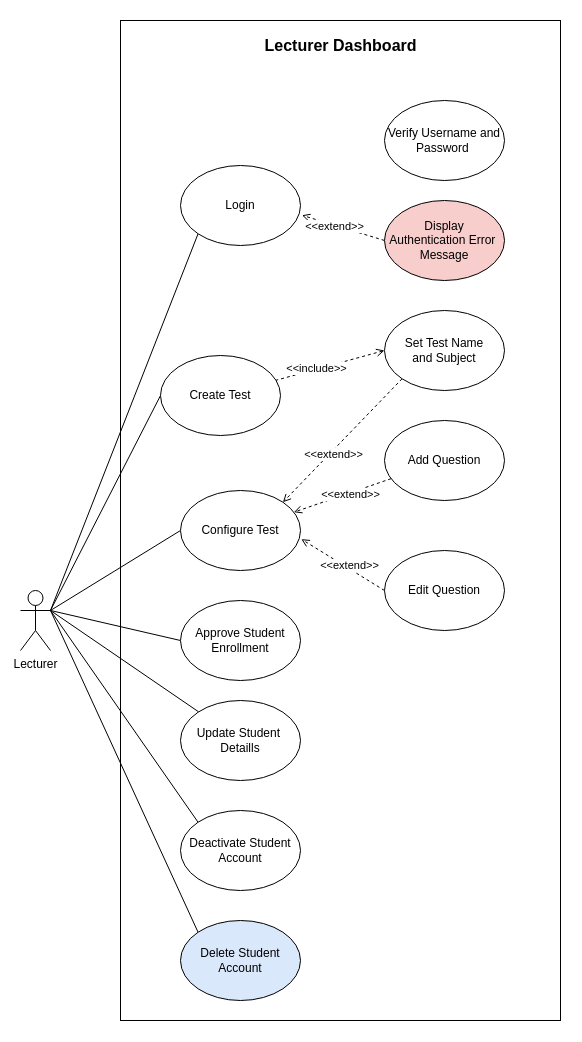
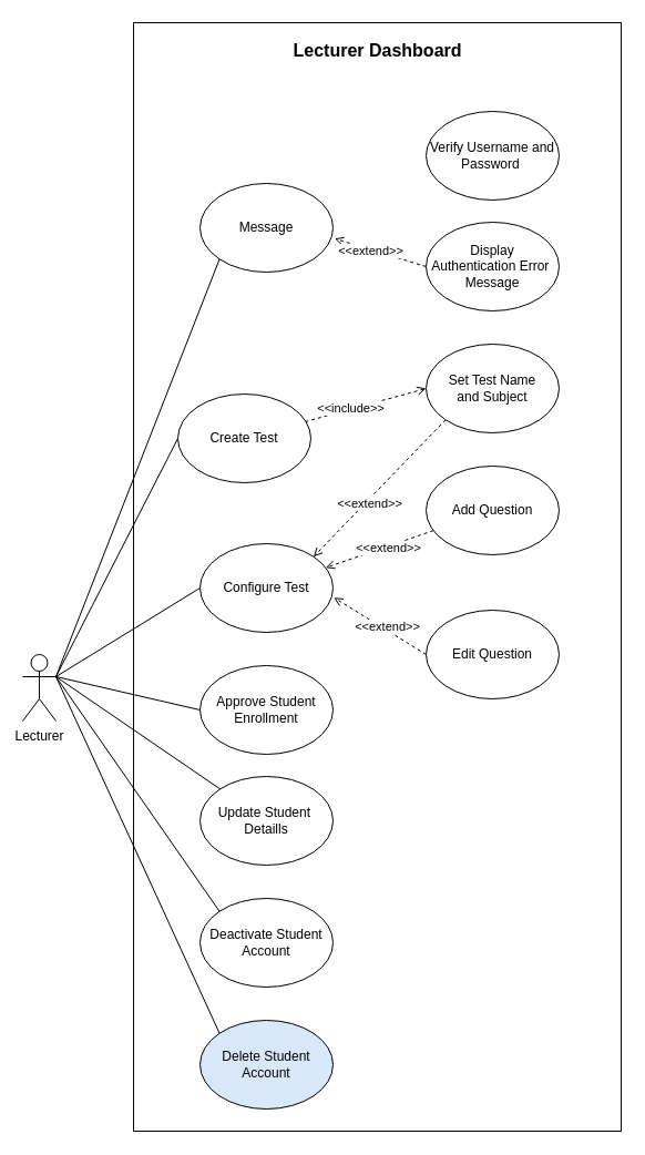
  <mxCell id="0" />
  <mxCell id="1" parent="0" />
  <mxCell id="2" value="" style="rounded=0;whiteSpace=wrap;html=1;" vertex="1" parent="1"><mxGeometry x="120" y="20" width="440" height="1000" as="geometry" /></mxCell>
  <mxCell id="3" style="edgeStyle=none;rounded=0;orthogonalLoop=1;jettySize=auto;html=1;exitX=1;exitY=0.333;exitDx=0;exitDy=0;exitPerimeter=0;entryX=0;entryY=1;entryDx=0;entryDy=0;startArrow=none;startFill=0;endArrow=none;endFill=0;" parent="1" source="6" target="7" edge="1"><mxGeometry relative="1" as="geometry"><mxPoint x="50" y="530" as="sourcePoint" /></mxGeometry></mxCell>
  <mxCell id="4" style="edgeStyle=none;rounded=0;orthogonalLoop=1;jettySize=auto;html=1;exitX=1;exitY=0.333;exitDx=0;exitDy=0;exitPerimeter=0;entryX=0;entryY=0.5;entryDx=0;entryDy=0;startArrow=none;startFill=0;endArrow=none;endFill=0;" parent="1" source="6" target="12" edge="1"><mxGeometry relative="1" as="geometry"><mxPoint x="50" y="530" as="sourcePoint" /></mxGeometry></mxCell>
  <mxCell id="5" style="edgeStyle=none;rounded=0;orthogonalLoop=1;jettySize=auto;html=1;entryX=0;entryY=0.5;entryDx=0;entryDy=0;startArrow=none;startFill=0;endArrow=none;endFill=0;exitX=1;exitY=0.333;exitDx=0;exitDy=0;exitPerimeter=0;" parent="1" source="6" target="21" edge="1"><mxGeometry relative="1" as="geometry"><mxPoint x="60" y="610" as="sourcePoint" /></mxGeometry></mxCell>
  <mxCell id="6" value="Lecturer" style="shape=umlActor;verticalLabelPosition=bottom;verticalAlign=top;html=1;outlineConnect=0;" parent="1" vertex="1"><mxGeometry x="20" y="590" width="30" height="60" as="geometry" /></mxCell>
- <mxCell id="7" value="Login" style="ellipse;whiteSpace=wrap;html=1;" parent="1" vertex="1"><mxGeometry x="180" y="165" width="120" height="80" as="geometry" /></mxCell>
+ <mxCell id="7" value="Message" style="ellipse;whiteSpace=wrap;html=1;" parent="1" vertex="1"><mxGeometry x="180" y="165" width="120" height="80" as="geometry" /></mxCell>
  <mxCell id="8" value="Verify Username and Password&amp;nbsp;" style="ellipse;whiteSpace=wrap;html=1;" parent="1" vertex="1"><mxGeometry x="384" y="100" width="120" height="80" as="geometry" /></mxCell>
  <mxCell id="9" style="edgeStyle=none;rounded=0;orthogonalLoop=1;jettySize=auto;html=1;exitX=0;exitY=0.5;exitDx=0;exitDy=0;entryX=1.012;entryY=0.622;entryDx=0;entryDy=0;dashed=1;startArrow=none;startFill=0;endArrow=open;endFill=0;entryPerimeter=0;" parent="1" source="11" target="7" edge="1"><mxGeometry relative="1" as="geometry"><mxPoint x="385" y="250" as="sourcePoint" /><mxPoint x="301" y="205" as="targetPoint" /></mxGeometry></mxCell>
  <mxCell id="10" value="&amp;lt;&amp;lt;extend&amp;gt;&amp;gt;" style="edgeLabel;html=1;align=center;verticalAlign=middle;resizable=0;points=[];" parent="9" vertex="1" connectable="0"><mxGeometry x="0.215" y="1" relative="1" as="geometry"><mxPoint as="offset" /></mxGeometry></mxCell>
- <mxCell id="11" value="Display Authentication Error&amp;nbsp;&lt;br&gt;Message" style="ellipse;whiteSpace=wrap;html=1;fillColor=#f8cecc;" parent="1" vertex="1"><mxGeometry x="384" y="200" width="120" height="80" as="geometry" /></mxCell>
+ <mxCell id="11" value="Display Authentication Error&amp;nbsp;&lt;br&gt;Message" style="ellipse;whiteSpace=wrap;html=1;" parent="1" vertex="1"><mxGeometry x="384" y="200" width="120" height="80" as="geometry" /></mxCell>
  <mxCell id="12" value="Create Test" style="ellipse;whiteSpace=wrap;html=1;" parent="1" vertex="1"><mxGeometry x="160" y="355" width="120" height="80" as="geometry" /></mxCell>
  <mxCell id="13" style="edgeStyle=none;rounded=0;orthogonalLoop=1;jettySize=auto;html=1;exitX=0;exitY=0.5;exitDx=0;exitDy=0;startArrow=open;startFill=0;endArrow=none;endFill=0;dashed=1;" parent="1" source="17" target="12" edge="1"><mxGeometry relative="1" as="geometry" /></mxCell>
  <mxCell id="14" value="&amp;lt;&amp;lt;include&amp;gt;&amp;gt;" style="edgeLabel;html=1;align=center;verticalAlign=middle;resizable=0;points=[];" parent="13" vertex="1" connectable="0"><mxGeometry x="0.256" y="-1" relative="1" as="geometry"><mxPoint as="offset" /></mxGeometry></mxCell>
  <mxCell id="15" style="edgeStyle=none;rounded=0;orthogonalLoop=1;jettySize=auto;html=1;exitX=0;exitY=1;exitDx=0;exitDy=0;entryX=1;entryY=0;entryDx=0;entryDy=0;dashed=1;startArrow=none;startFill=0;endArrow=open;endFill=0;" parent="1" source="17" target="21" edge="1"><mxGeometry relative="1" as="geometry" /></mxCell>
  <mxCell id="16" value="&amp;lt;&amp;lt;extend&amp;gt;&amp;gt;" style="edgeLabel;html=1;align=center;verticalAlign=middle;resizable=0;points=[];" parent="15" vertex="1" connectable="0"><mxGeometry x="0.188" y="2" relative="1" as="geometry"><mxPoint as="offset" /></mxGeometry></mxCell>
  <mxCell id="17" value="Set Test Name&lt;br&gt;and Subject" style="ellipse;whiteSpace=wrap;html=1;" parent="1" vertex="1"><mxGeometry x="384" y="310" width="120" height="80" as="geometry" /></mxCell>
  <mxCell id="18" value="" style="edgeStyle=none;rounded=0;orthogonalLoop=1;jettySize=auto;html=1;dashed=1;startArrow=none;startFill=0;endArrow=open;endFill=0;" parent="1" source="20" target="21" edge="1"><mxGeometry relative="1" as="geometry" /></mxCell>
  <mxCell id="19" value="&amp;lt;&amp;lt;extend&amp;gt;&amp;gt;" style="edgeLabel;html=1;align=center;verticalAlign=middle;resizable=0;points=[];" parent="18" vertex="1" connectable="0"><mxGeometry x="0.35" relative="1" as="geometry"><mxPoint x="24" y="-7" as="offset" /></mxGeometry></mxCell>
  <mxCell id="20" value="Add Question" style="ellipse;whiteSpace=wrap;html=1;" parent="1" vertex="1"><mxGeometry x="384" y="420" width="120" height="80" as="geometry" /></mxCell>
  <mxCell id="21" value="Configure Test" style="ellipse;whiteSpace=wrap;html=1;" parent="1" vertex="1"><mxGeometry x="180" y="490" width="120" height="80" as="geometry" /></mxCell>
  <mxCell id="22" style="edgeStyle=none;rounded=0;orthogonalLoop=1;jettySize=auto;html=1;exitX=0;exitY=0.5;exitDx=0;exitDy=0;entryX=1.007;entryY=0.608;entryDx=0;entryDy=0;dashed=1;startArrow=none;startFill=0;endArrow=open;endFill=0;entryPerimeter=0;" parent="1" source="24" target="21" edge="1"><mxGeometry relative="1" as="geometry" /></mxCell>
  <mxCell id="23" value="&amp;lt;&amp;lt;extend&amp;gt;&amp;gt;" style="edgeLabel;html=1;align=center;verticalAlign=middle;resizable=0;points=[];" parent="22" vertex="1" connectable="0"><mxGeometry x="0.207" y="3" relative="1" as="geometry"><mxPoint x="16" y="3" as="offset" /></mxGeometry></mxCell>
  <mxCell id="24" value="Edit Question" style="ellipse;whiteSpace=wrap;html=1;" parent="1" vertex="1"><mxGeometry x="384" y="550" width="120" height="80" as="geometry" /></mxCell>
  <mxCell id="25" style="edgeStyle=none;rounded=0;orthogonalLoop=1;jettySize=auto;html=1;exitX=0;exitY=0.5;exitDx=0;exitDy=0;entryX=1;entryY=0.333;entryDx=0;entryDy=0;entryPerimeter=0;startArrow=none;startFill=0;endArrow=none;endFill=0;" edge="1" parent="1" source="26" target="6"><mxGeometry relative="1" as="geometry" /></mxCell>
  <mxCell id="26" value="Approve Student&lt;br&gt;Enrollment" style="ellipse;whiteSpace=wrap;html=1;" vertex="1" parent="1"><mxGeometry x="180" y="600" width="120" height="80" as="geometry" /></mxCell>
  <mxCell id="27" style="edgeStyle=none;rounded=0;orthogonalLoop=1;jettySize=auto;html=1;startArrow=none;startFill=0;endArrow=none;endFill=0;" edge="1" parent="1" source="28"><mxGeometry relative="1" as="geometry"><mxPoint x="50" y="610" as="targetPoint" /></mxGeometry></mxCell>
  <mxCell id="28" value="Update Student&amp;nbsp;&lt;br&gt;Detaills" style="ellipse;whiteSpace=wrap;html=1;" vertex="1" parent="1"><mxGeometry x="180" y="700" width="120" height="80" as="geometry" /></mxCell>
  <mxCell id="29" style="edgeStyle=none;rounded=0;orthogonalLoop=1;jettySize=auto;html=1;exitX=0;exitY=0;exitDx=0;exitDy=0;entryX=1;entryY=0.333;entryDx=0;entryDy=0;entryPerimeter=0;startArrow=none;startFill=0;endArrow=none;endFill=0;" edge="1" parent="1" source="30" target="6"><mxGeometry relative="1" as="geometry" /></mxCell>
  <mxCell id="30" value="Deactivate Student Account" style="ellipse;whiteSpace=wrap;html=1;" vertex="1" parent="1"><mxGeometry x="180" y="810" width="120" height="80" as="geometry" /></mxCell>
  <mxCell id="31" style="edgeStyle=none;rounded=0;orthogonalLoop=1;jettySize=auto;html=1;exitX=0;exitY=0;exitDx=0;exitDy=0;entryX=1;entryY=0.333;entryDx=0;entryDy=0;entryPerimeter=0;startArrow=none;startFill=0;endArrow=none;endFill=0;" edge="1" parent="1" source="32" target="6"><mxGeometry relative="1" as="geometry" /></mxCell>
  <mxCell id="32" value="Delete Student Account" style="ellipse;whiteSpace=wrap;html=1;fillColor=#dae8fc;" vertex="1" parent="1"><mxGeometry x="180" y="920" width="120" height="80" as="geometry" /></mxCell>
  <mxCell id="33" value="&lt;b&gt;&lt;font style=&quot;font-size: 16px;&quot;&gt;Lecturer Dashboard&lt;/font&gt;&lt;/b&gt;" style="text;html=1;align=center;verticalAlign=middle;resizable=0;points=[];autosize=1;strokeColor=none;fillColor=none;" vertex="1" parent="1"><mxGeometry x="250" y="30" width="180" height="30" as="geometry" /></mxCell>
